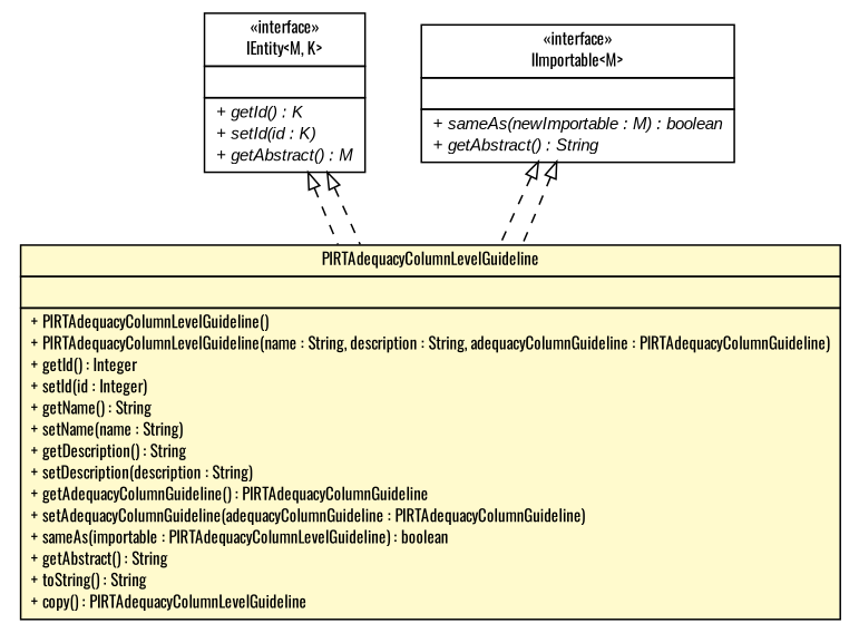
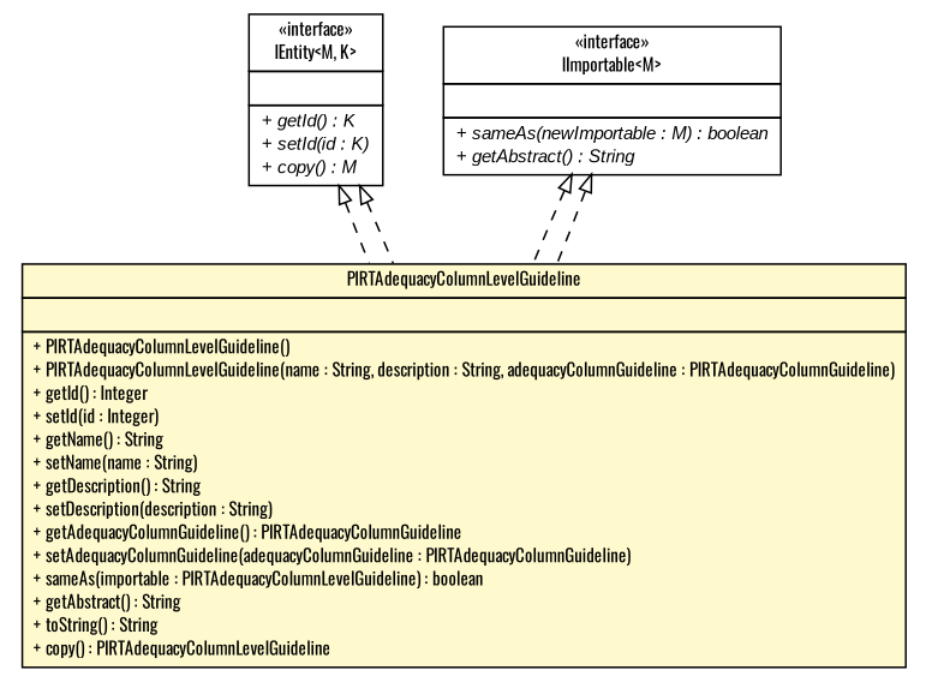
  digraph {
    fontname=Oswald
    nodesep=0.25
    ranksep=0.5
    node [fontcolor=black fontname=Oswald fontsize=10.0 shape=plaintext]
    edge [arrowtail=empty dir=back fontname=Oswald fontsize=10 headport=p labelfontname=arial labelfontsize=10 style=dashed tailport=p]
-   n1 [label=<<table title="gov.sandia.cf.model.IEntity" border="0" cellborder="1" cellspacing="0" cellpadding="2" port="p" href="./IEntity.html"> 		<tr><td><table border="0" cellspacing="0" cellpadding="1"> <tr><td align="center" balign="center"> &#171;interface&#187; </td></tr> <tr><td align="center" balign="center"> IEntity&lt;M, K&gt; </td></tr> 		</table></td></tr> 		<tr><td><table border="0" cellspacing="0" cellpadding="1"> <tr><td align="left" balign="left">  </td></tr> 		</table></td></tr> 		<tr><td><table border="0" cellspacing="0" cellpadding="1"> <tr><td align="left" balign="left"><font face="arial italic" point-size="10.0"> + getId() : K </font></td></tr> <tr><td align="left" balign="left"><font face="arial italic" point-size="10.0"> + setId(id : K) </font></td></tr> <tr><td align="left" balign="left"><font face="arial italic" point-size="10.0"> + getAbstract() : M </font></td></tr> 		</table></td></tr> 		</table>>]
+   n1 [label=<<table title="gov.sandia.cf.model.IEntity" border="0" cellborder="1" cellspacing="0" cellpadding="2" port="p" href="./IEntity.html"> 		<tr><td><table border="0" cellspacing="0" cellpadding="1"> <tr><td align="center" balign="center"> &#171;interface&#187; </td></tr> <tr><td align="center" balign="center"> IEntity&lt;M, K&gt; </td></tr> 		</table></td></tr> 		<tr><td><table border="0" cellspacing="0" cellpadding="1"> <tr><td align="left" balign="left">  </td></tr> 		</table></td></tr> 		<tr><td><table border="0" cellspacing="0" cellpadding="1"> <tr><td align="left" balign="left"><font face="arial italic" point-size="10.0"> + getId() : K </font></td></tr> <tr><td align="left" balign="left"><font face="arial italic" point-size="10.0"> + setId(id : K) </font></td></tr> <tr><td align="left" balign="left"><font face="arial italic" point-size="10.0"> + copy() : M </font></td></tr> 		</table></td></tr> 		</table>>]
    n2 [label=<<table title="gov.sandia.cf.model.PIRTAdequacyColumnLevelGuideline" border="0" cellborder="1" cellspacing="0" cellpadding="2" port="p" bgcolor="lemonChiffon" href="./PIRTAdequacyColumnLevelGuideline.html"> 		<tr><td><table border="0" cellspacing="0" cellpadding="1"> <tr><td align="center" balign="center"> PIRTAdequacyColumnLevelGuideline </td></tr> 		</table></td></tr> 		<tr><td><table border="0" cellspacing="0" cellpadding="1"> <tr><td align="left" balign="left">  </td></tr> 		</table></td></tr> 		<tr><td><table border="0" cellspacing="0" cellpadding="1"> <tr><td align="left" balign="left"> + PIRTAdequacyColumnLevelGuideline() </td></tr> <tr><td align="left" balign="left"> + PIRTAdequacyColumnLevelGuideline(name : String, description : String, adequacyColumnGuideline : PIRTAdequacyColumnGuideline) </td></tr> <tr><td align="left" balign="left"> + getId() : Integer </td></tr> <tr><td align="left" balign="left"> + setId(id : Integer) </td></tr> <tr><td align="left" balign="left"> + getName() : String </td></tr> <tr><td align="left" balign="left"> + setName(name : String) </td></tr> <tr><td align="left" balign="left"> + getDescription() : String </td></tr> <tr><td align="left" balign="left"> + setDescription(description : String) </td></tr> <tr><td align="left" balign="left"> + getAdequacyColumnGuideline() : PIRTAdequacyColumnGuideline </td></tr> <tr><td align="left" balign="left"> + setAdequacyColumnGuideline(adequacyColumnGuideline : PIRTAdequacyColumnGuideline) </td></tr> <tr><td align="left" balign="left"> + sameAs(importable : PIRTAdequacyColumnLevelGuideline) : boolean </td></tr> <tr><td align="left" balign="left"> + getAbstract() : String </td></tr> <tr><td align="left" balign="left"> + toString() : String </td></tr> <tr><td align="left" balign="left"> + copy() : PIRTAdequacyColumnLevelGuideline </td></tr> 		</table></td></tr> 		</table>>]
    n3 [label=<<table title="gov.sandia.cf.model.IImportable" border="0" cellborder="1" cellspacing="0" cellpadding="2" port="p" href="./IImportable.html"> 		<tr><td><table border="0" cellspacing="0" cellpadding="1"> <tr><td align="center" balign="center"> &#171;interface&#187; </td></tr> <tr><td align="center" balign="center"> IImportable&lt;M&gt; </td></tr> 		</table></td></tr> 		<tr><td><table border="0" cellspacing="0" cellpadding="1"> <tr><td align="left" balign="left">  </td></tr> 		</table></td></tr> 		<tr><td><table border="0" cellspacing="0" cellpadding="1"> <tr><td align="left" balign="left"><font face="arial italic" point-size="10.0"> + sameAs(newImportable : M) : boolean </font></td></tr> <tr><td align="left" balign="left"><font face="arial italic" point-size="10.0"> + getAbstract() : String </font></td></tr> 		</table></td></tr> 		</table>>]
    n1 -> n2
    n1 -> n2
    n3 -> n2
    n3 -> n2
  }
